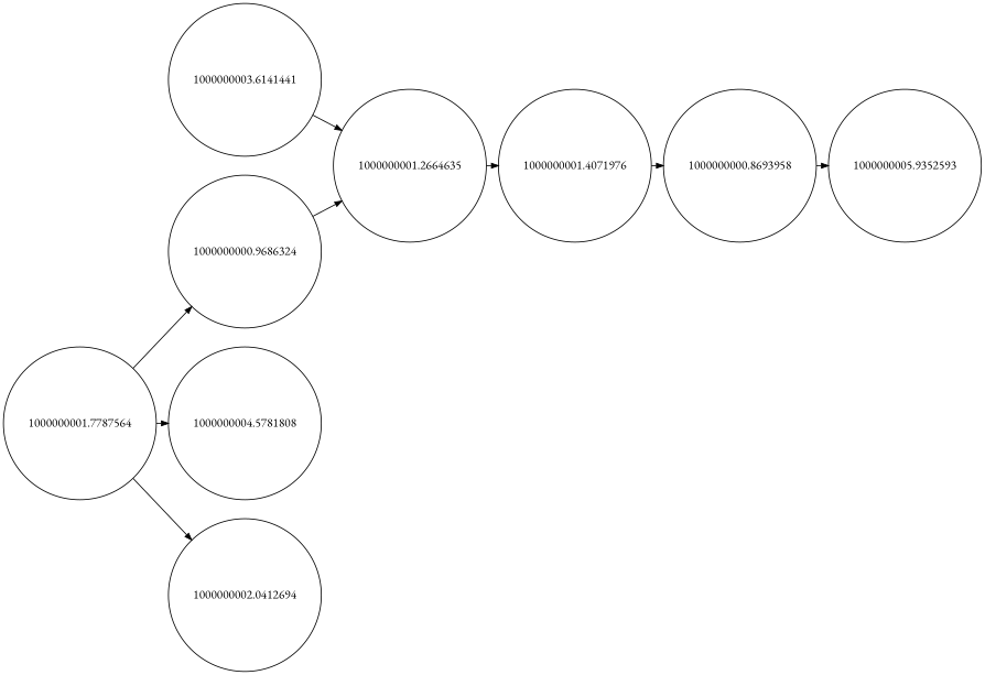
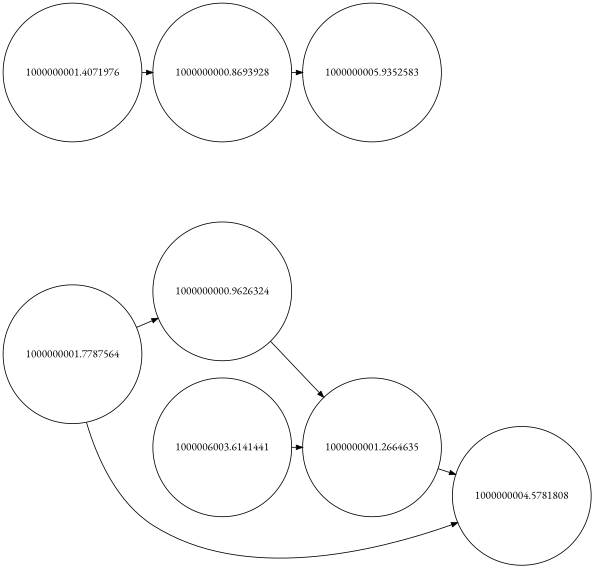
  digraph {
    fontname="EB Garamond"
    nodesep=0.3
    rankdir=LR
    ranksep=0.2
    node [fontname="EB Garamond" shape=circle]
    edge [arrowsize=0.8 fontname="EB Garamond"]
-   n1 [label=1000000000.9686324]
+   n1 [label=1000000000.9626324]
    n2 [label=1000000001.2664635]
    n3 [label=1000000001.4071976]
    n4 [label=1000000001.7787564]
    n5 [label=1000000004.5781808]
-   n6 [label=1000000002.0412694]
-   n7 [label=1000000000.8693958]
-   n8 [label=1000000003.6141441]
-   n9 [label=1000000005.9352593]
+   n7 [label=1000000000.8693928]
+   n8 [label=1000006003.6141441]
+   n9 [label=1000000005.9352583]
    n1 -> n2 [side=left]
-   n2 -> n3 [side=left]
+   n2 -> n5 [side=left]
    n3 -> n7
    n4 -> n1
    n4 -> n5 [side=left]
-   n4 -> n6
    n7 -> n9 [side=left]
    n8 -> n2
  }
